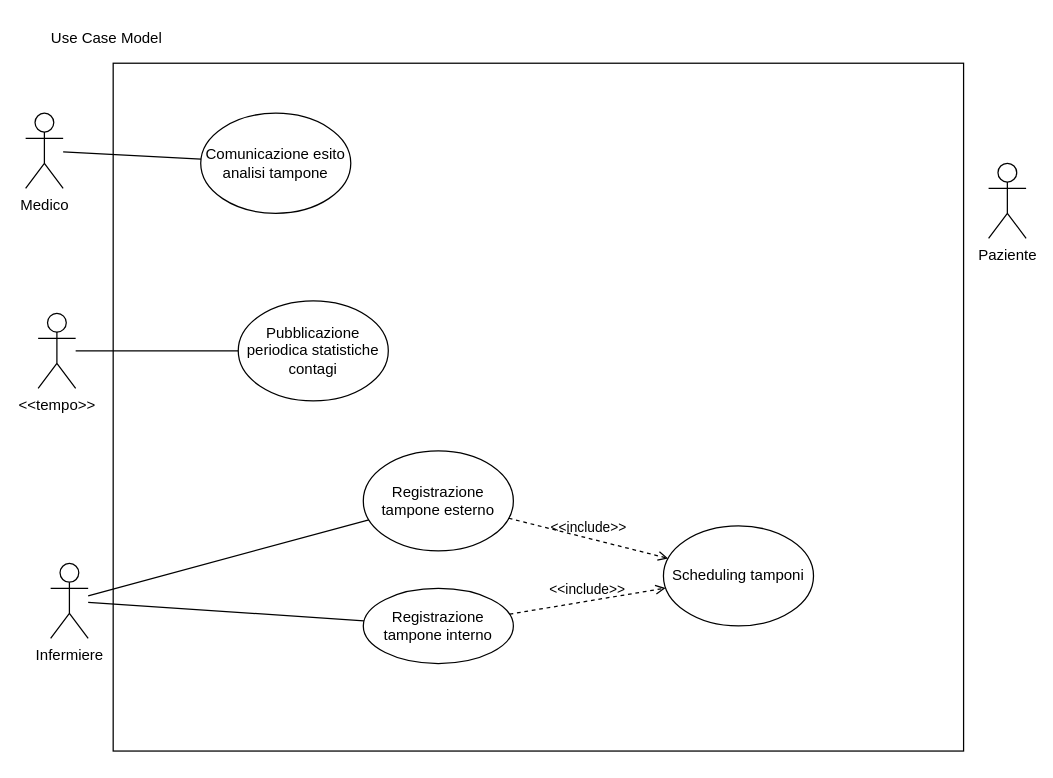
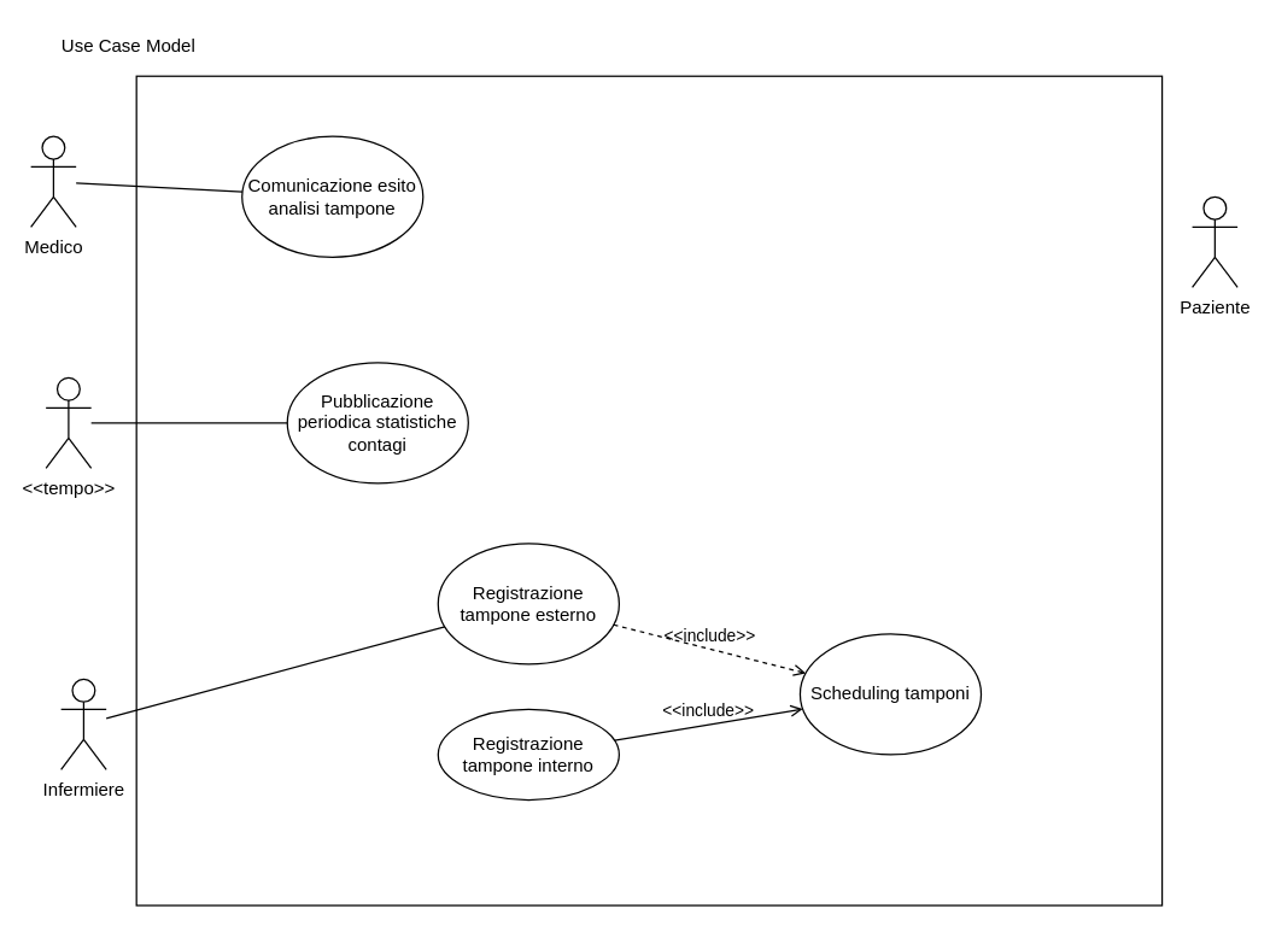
  <mxCell id="0" />
  <mxCell id="1" parent="0" />
  <mxCell id="2" value="" style="rounded=0;whiteSpace=wrap;html=1;" vertex="1" parent="1"><mxGeometry x="90" y="50" width="680" height="550" as="geometry" /></mxCell>
  <mxCell id="3" value="Use Case Model" style="text;html=1;strokeColor=none;fillColor=none;align=center;verticalAlign=middle;whiteSpace=wrap;rounded=0;" vertex="1" parent="1"><mxGeometry x="30" y="20" width="110" height="20" as="geometry" /></mxCell>
  <mxCell id="4" value="Medico" style="shape=umlActor;verticalLabelPosition=bottom;verticalAlign=top;html=1;outlineConnect=0;" vertex="1" parent="1"><mxGeometry x="20" y="90" width="30" height="60" as="geometry" /></mxCell>
  <mxCell id="5" value="Comunicazione esito analisi tampone" style="ellipse;whiteSpace=wrap;html=1;" vertex="1" parent="1"><mxGeometry x="160" y="90" width="120" height="80" as="geometry" /></mxCell>
  <mxCell id="6" value="Pubblicazione periodica statistiche contagi" style="ellipse;whiteSpace=wrap;html=1;" vertex="1" parent="1"><mxGeometry x="190" y="240" width="120" height="80" as="geometry" /></mxCell>
  <mxCell id="7" value="Registrazione tampone esterno" style="ellipse;whiteSpace=wrap;html=1;" vertex="1" parent="1"><mxGeometry x="290" y="360" width="120" height="80" as="geometry" /></mxCell>
  <mxCell id="8" value="Registrazione tampone interno" style="ellipse;whiteSpace=wrap;html=1;" vertex="1" parent="1"><mxGeometry x="290" y="470" width="120" height="60" as="geometry" /></mxCell>
  <mxCell id="9" value="Scheduling tamponi" style="ellipse;whiteSpace=wrap;html=1;" vertex="1" parent="1"><mxGeometry x="530" y="420" width="120" height="80" as="geometry" /></mxCell>
  <mxCell id="10" value="Paziente" style="shape=umlActor;verticalLabelPosition=bottom;verticalAlign=top;html=1;outlineConnect=0;" vertex="1" parent="1"><mxGeometry x="790" y="130" width="30" height="60" as="geometry" /></mxCell>
  <mxCell id="11" value="" style="edgeStyle=none;html=1;endArrow=none;verticalAlign=bottom;" edge="1" parent="1" source="4" target="5"><mxGeometry width="160" relative="1" as="geometry"><mxPoint x="40" y="130" as="sourcePoint" /><mxPoint x="200" y="130" as="targetPoint" /></mxGeometry></mxCell>
  <mxCell id="12" value="&amp;lt;&amp;lt;tempo&amp;gt;&amp;gt;" style="shape=umlActor;html=1;verticalLabelPosition=bottom;verticalAlign=top;align=center;" vertex="1" parent="1"><mxGeometry x="30" y="250" width="30" height="60" as="geometry" /></mxCell>
  <mxCell id="13" value="Infermiere" style="shape=umlActor;html=1;verticalLabelPosition=bottom;verticalAlign=top;align=center;" vertex="1" parent="1"><mxGeometry x="40" y="450" width="30" height="60" as="geometry" /></mxCell>
  <mxCell id="14" value="" style="edgeStyle=none;html=1;endArrow=none;verticalAlign=bottom;" edge="1" parent="1" source="12" target="6"><mxGeometry width="160" relative="1" as="geometry"><mxPoint x="70" y="310" as="sourcePoint" /><mxPoint x="200" y="320" as="targetPoint" /></mxGeometry></mxCell>
  <mxCell id="15" value="" style="edgeStyle=none;html=1;endArrow=none;verticalAlign=bottom;" edge="1" parent="1" source="13" target="7"><mxGeometry width="160" relative="1" as="geometry"><mxPoint x="130" y="460" as="sourcePoint" /><mxPoint x="290" y="460" as="targetPoint" /></mxGeometry></mxCell>
- <mxCell id="16" value="" style="edgeStyle=none;html=1;endArrow=none;verticalAlign=bottom;" edge="1" parent="1" source="13" target="8"><mxGeometry width="160" relative="1" as="geometry"><mxPoint x="150" y="520" as="sourcePoint" /><mxPoint x="310" y="520" as="targetPoint" /></mxGeometry></mxCell>
  <mxCell id="17" value="&amp;lt;&amp;lt;include&amp;gt;&amp;gt;" style="edgeStyle=none;html=1;endArrow=open;verticalAlign=bottom;dashed=1;labelBackgroundColor=none;" edge="1" parent="1" source="7" target="9"><mxGeometry width="160" relative="1" as="geometry"><mxPoint x="380" y="390" as="sourcePoint" /><mxPoint x="540" y="390" as="targetPoint" /></mxGeometry></mxCell>
- <mxCell id="18" value="&amp;lt;&amp;lt;include&amp;gt;&amp;gt;" style="edgeStyle=none;html=1;endArrow=open;verticalAlign=bottom;dashed=1;labelBackgroundColor=none;" edge="1" parent="1" source="8" target="9"><mxGeometry width="160" relative="1" as="geometry"><mxPoint x="440" y="490" as="sourcePoint" /><mxPoint x="600" y="490" as="targetPoint" /></mxGeometry></mxCell>
+ <mxCell id="18" value="&amp;lt;&amp;lt;include&amp;gt;&amp;gt;" style="edgeStyle=none;html=1;endArrow=open;verticalAlign=bottom;dashed=0;labelBackgroundColor=none;" edge="1" parent="1" source="8" target="9"><mxGeometry width="160" relative="1" as="geometry"><mxPoint x="440" y="490" as="sourcePoint" /><mxPoint x="600" y="490" as="targetPoint" /></mxGeometry></mxCell>
